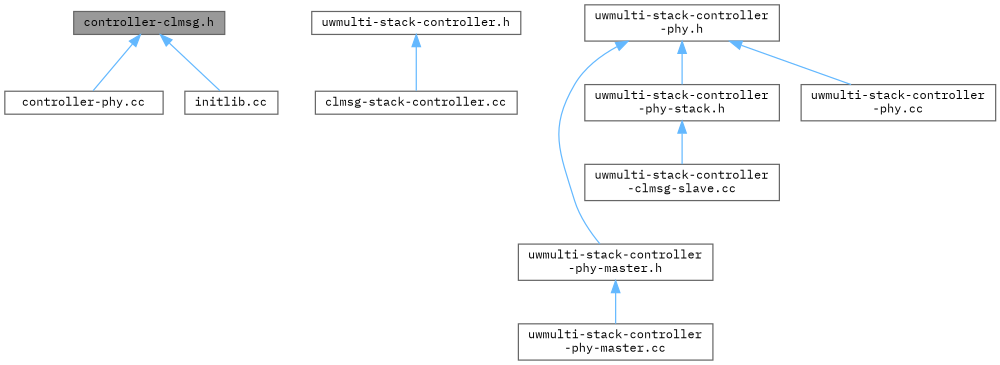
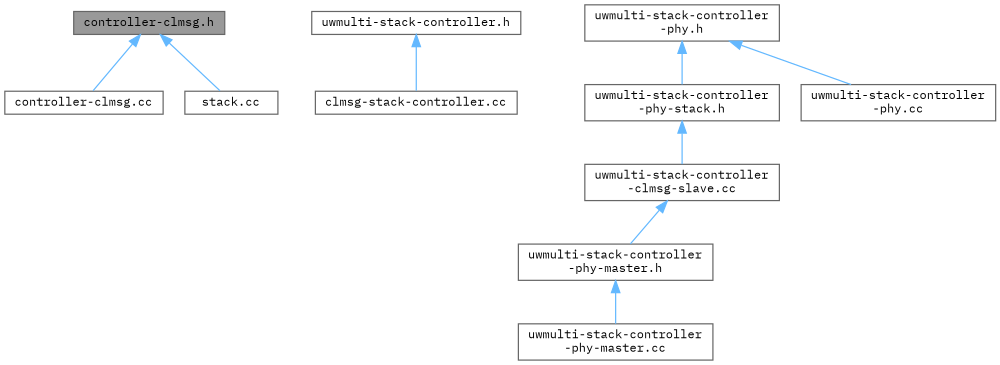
  digraph {
    fontname="IBM Plex Mono"
    node [color=grey40 fillcolor=white fontname="IBM Plex Mono" fontsize=10 shape=box style=filled]
    edge [color=steelblue1 dir=back fontname="IBM Plex Mono" fontsize=10 labelfontname=Helvetica labelfontsize=10 style=solid]
    n1 [color=gray40 fillcolor=grey60 fontcolor=black height=0.2 label="controller-clmsg.h" width=0.4]
-   n2 [height=0.2 label="controller-phy.cc" width=0.4]
-   n3 [height=0.2 label="initlib.cc" width=0.4]
+   n2 [height=0.2 label="controller-clmsg.cc" width=0.4]
+   n3 [height=0.2 label="stack.cc" width=0.4]
    n4 [height=0.2 label="uwmulti-stack-controller.h" width=0.4]
    n5 [height=0.2 label="clmsg-stack-controller.cc" width=0.4]
    n6 [height=0.2 label="uwmulti-stack-controller\l-phy.h" width=0.4]
    n7 [height=0.2 label="uwmulti-stack-controller\l-phy-master.h" width=0.4]
    n8 [height=0.2 label="uwmulti-stack-controller\l-phy-stack.h" width=0.4]
    n9 [height=0.2 label="uwmulti-stack-controller\l-phy.cc" width=0.4]
    n10 [height=0.2 label="uwmulti-stack-controller\l-phy-master.cc" width=0.4]
    n11 [height=0.2 label="uwmulti-stack-controller\l-clmsg-slave.cc" width=0.4]
    n1 -> n2
    n1 -> n3
    n4 -> n5
-   n6 -> n7
+   n11 -> n7
    n6 -> n8
    n6 -> n9
    n7 -> n10
    n8 -> n11
  }
